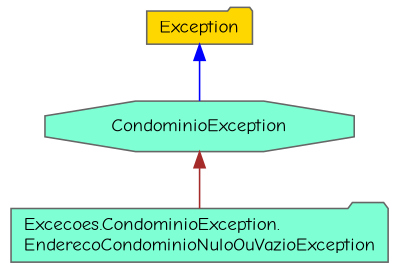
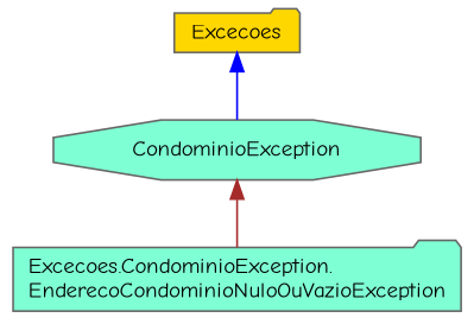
  digraph {
    fontname="Comic Neue"
    node [color=gray40 fillcolor=aquamarine fontname="Comic Neue" fontsize=12 shape=folder style=filled]
    edge [dir=back fontname="Comic Neue" fontsize=12 labelfontname=Helvetica labelfontsize=10 style=solid]
    n1 [fontcolor=black height=0.2 label="Excecoes.CondominioException.\lEnderecoCondominioNuloOuVazioException" width=0.4]
    n2 [height=0.2 label=CondominioException shape=octagon width=0.4]
-   n3 [fillcolor=gold height=0.2 label=Exception width=0.4]
+   n3 [fillcolor=gold height=0.2 label=Excecoes width=0.4]
    n2 -> n1 [color=brown]
    n3 -> n2 [color=blue]
  }
